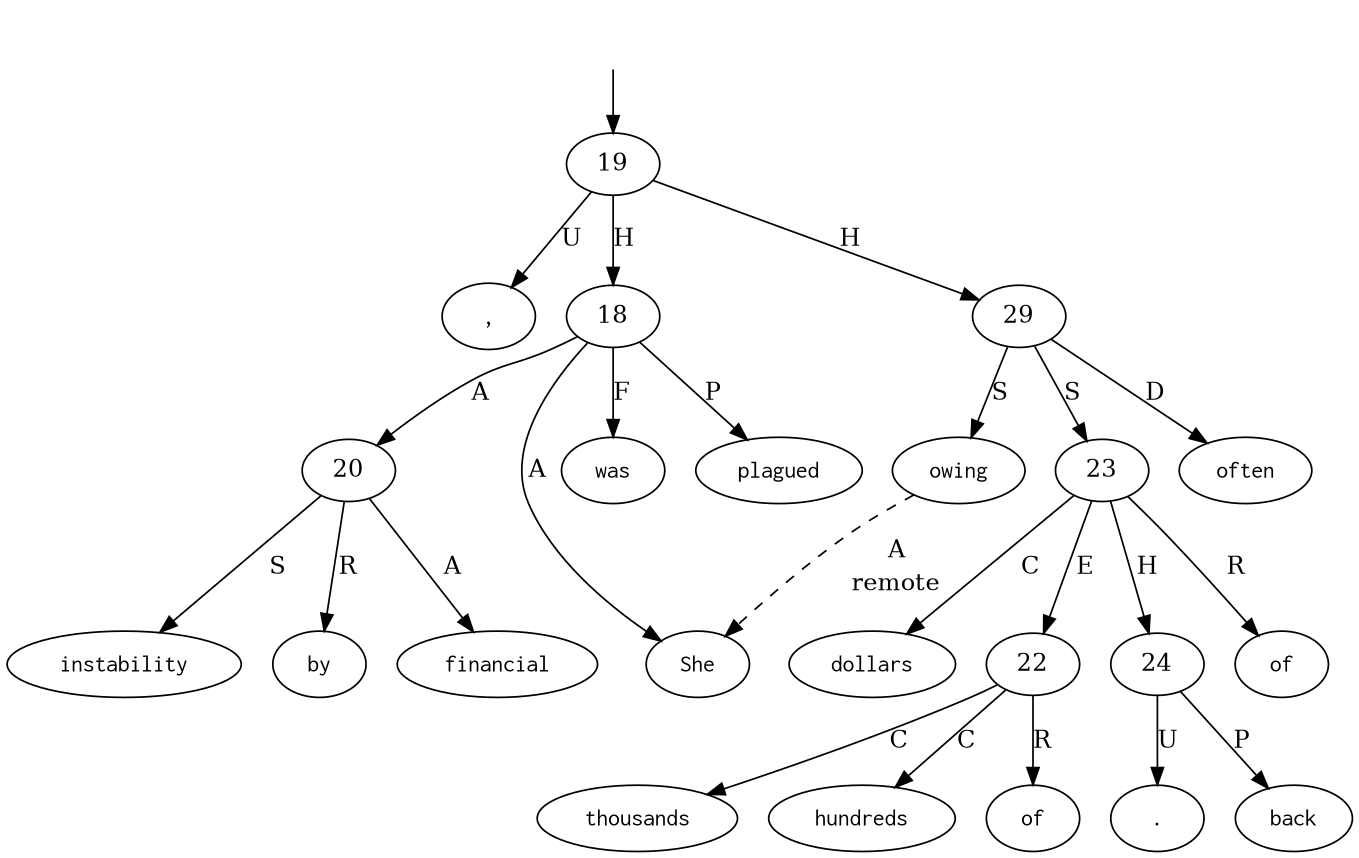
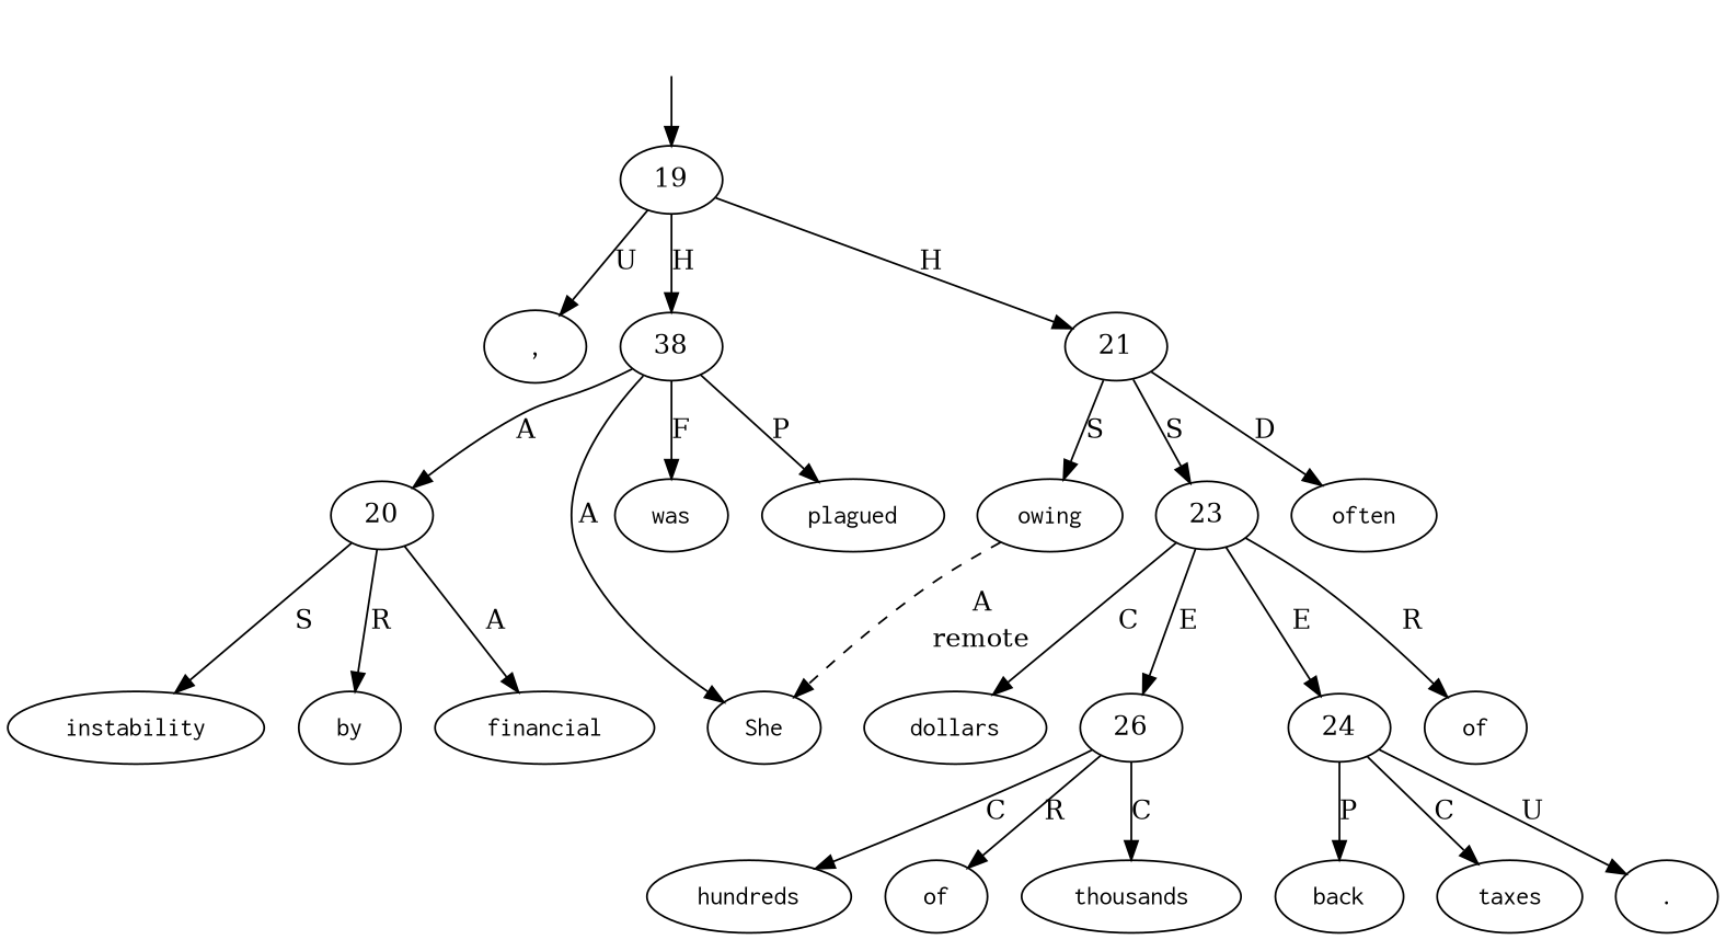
  digraph {
    node [shape=oval]
    top [style=invis shape=""]
    19 [shape=""]
    n3 [label=<<table align="center" border="0" cellspacing="0"><tr><td colspan="2"><font face="Courier">,</font></td></tr></table>>]
-   18 [shape=""]
-   21 [label=29 shape=""]
+   18 [label=38 shape=""]
+   21 [shape=""]
    n6 [label=<<table align="center" border="0" cellspacing="0"><tr><td colspan="2"><font face="Courier">She</font></td></tr></table>>]
    n7 [label=<<table align="center" border="0" cellspacing="0"><tr><td colspan="2"><font face="Courier">was</font></td></tr></table>>]
    n8 [label=<<table align="center" border="0" cellspacing="0"><tr><td colspan="2"><font face="Courier">plagued</font></td></tr></table>>]
    20 [shape=""]
    n10 [label=<<table align="center" border="0" cellspacing="0"><tr><td colspan="2"><font face="Courier">often</font></td></tr></table>>]
    n11 [label=<<table align="center" border="0" cellspacing="0"><tr><td colspan="2"><font face="Courier">owing</font></td></tr></table>>]
    23 [shape=""]
    n13 [label=<<table align="center" border="0" cellspacing="0"><tr><td colspan="2"><font face="Courier">by</font></td></tr></table>>]
    n14 [label=<<table align="center" border="0" cellspacing="0"><tr><td colspan="2"><font face="Courier">financial</font></td></tr></table>>]
    n15 [label=<<table align="center" border="0" cellspacing="0"><tr><td colspan="2"><font face="Courier">instability</font></td></tr></table>>]
    n16 [label=<<table align="center" border="0" cellspacing="0"><tr><td colspan="2"><font face="Courier">hundreds</font></td></tr></table>>]
    n17 [label=<<table align="center" border="0" cellspacing="0"><tr><td colspan="2"><font face="Courier">of</font></td></tr></table>>]
    n18 [label=<<table align="center" border="0" cellspacing="0"><tr><td colspan="2"><font face="Courier">thousands</font></td></tr></table>>]
    n19 [label=<<table align="center" border="0" cellspacing="0"><tr><td colspan="2"><font face="Courier">of</font></td></tr></table>>]
    n20 [label=<<table align="center" border="0" cellspacing="0"><tr><td colspan="2"><font face="Courier">dollars</font></td></tr></table>>]
    n21 [label=<<table align="center" border="0" cellspacing="0"><tr><td colspan="2"><font face="Courier">back</font></td></tr></table>>]
+   n22 [label=<<table align="center" border="0" cellspacing="0"><tr><td colspan="2"><font face="Courier">taxes</font></td></tr></table>>]
    n23 [label=<<table align="center" border="0" cellspacing="0"><tr><td colspan="2"><font face="Courier">.</font></td></tr></table>>]
-   22 [shape=""]
+   22 [label=26 shape=""]
    24 [shape=""]
    top -> 19
    19 -> n3 [label=U]
    19 -> 18 [label=H]
    19 -> 21 [label=H]
    18 -> n6 [label=A]
    18 -> n7 [label=F]
    18 -> n8 [label=P]
    18 -> 20 [label=A]
    21 -> n10 [label=D]
    21 -> n11 [label=S]
    21 -> 23 [label=S]
    20 -> n13 [label=R]
    20 -> n14 [label=A]
    20 -> n15 [label=S]
    n11 -> n6 [label=<<table align="center" border="0" cellspacing="0"><tr><td colspan="1">A</td></tr><tr><td>remote</td></tr></table>> style=dashed]
    23 -> n19 [label=R]
    23 -> n20 [label=C]
    23 -> 22 [label=E]
-   23 -> 24 [label=H]
+   23 -> 24 [label=E]
    22 -> n16 [label=C]
    22 -> n17 [label=R]
    22 -> n18 [label=C]
    24 -> n21 [label=P]
+   24 -> n22 [label=C]
    24 -> n23 [label=U]
  }
